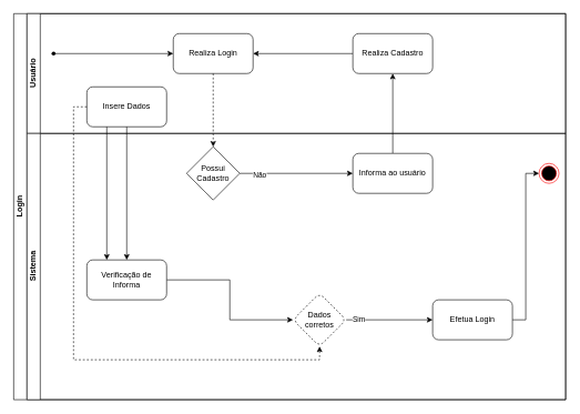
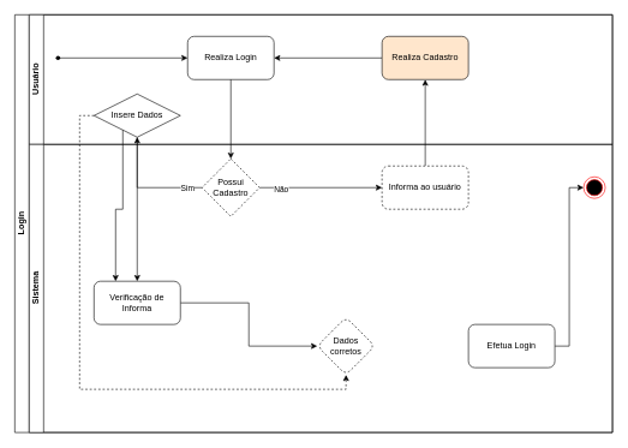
  <mxCell id="0" />
  <mxCell id="1" parent="0" />
  <mxCell id="2" value="Login" style="swimlane;childLayout=stackLayout;resizeParent=1;resizeParentMax=0;horizontal=0;startSize=20;horizontalStack=0;html=1;" vertex="1" parent="1"><mxGeometry y="20" width="830" height="580" as="geometry" x="20" /></mxCell>
  <mxCell id="3" value="Usuário" style="swimlane;startSize=20;horizontal=0;html=1;" vertex="1" parent="2"><mxGeometry x="20" width="810" height="180" as="geometry" /></mxCell>
  <mxCell id="4" value="" style="shape=waypoint;sketch=0;fillStyle=solid;size=6;pointerEvents=1;points=[];fillColor=none;resizable=0;rotatable=0;perimeter=centerPerimeter;snapToPoint=1;" vertex="1" parent="3"><mxGeometry x="30" y="50" width="20" height="20" as="geometry" /></mxCell>
  <mxCell id="5" value="Sistema" style="swimlane;startSize=20;horizontal=0;html=1;" vertex="1" parent="2"><mxGeometry x="20" y="180" width="810" height="400" as="geometry" /></mxCell>
  <mxCell id="6" value="Realiza Login" style="rounded=1;whiteSpace=wrap;html=1;" vertex="1" parent="5"><mxGeometry x="220" y="-150" width="120" height="60" as="geometry" /></mxCell>
  <mxCell id="7" style="edgeStyle=orthogonalEdgeStyle;rounded=0;orthogonalLoop=1;jettySize=auto;html=1;" edge="1" parent="5" source="8" target="6"><mxGeometry relative="1" as="geometry" /></mxCell>
- <mxCell id="8" value="Realiza Cadastro" style="whiteSpace=wrap;html=1;rounded=1;" vertex="1" parent="5"><mxGeometry x="490" y="-150" width="120" height="60" as="geometry" /></mxCell>
- <mxCell id="9" value="Insere Dados" style="rounded=1;whiteSpace=wrap;html=1;" vertex="1" parent="5"><mxGeometry x="90" y="-70" width="120" height="60" as="geometry" /></mxCell>
- <mxCell id="10" style="edgeStyle=orthogonalEdgeStyle;rounded=0;orthogonalLoop=1;jettySize=auto;html=1;dashed=1;" edge="1" parent="5" source="6" target="16"><mxGeometry relative="1" as="geometry" /></mxCell>
+ <mxCell id="8" value="Realiza Cadastro" style="whiteSpace=wrap;html=1;rounded=1;fillColor=#ffe6cc;" vertex="1" parent="5"><mxGeometry x="490" y="-150" width="120" height="60" as="geometry" /></mxCell>
+ <mxCell id="9" value="Insere Dados" style="rhombus;whiteSpace=wrap;html=1;" vertex="1" parent="5"><mxGeometry x="90" y="-70" width="120" height="60" as="geometry" /></mxCell>
+ <mxCell id="10" style="edgeStyle=orthogonalEdgeStyle;rounded=0;orthogonalLoop=1;jettySize=auto;html=1;" edge="1" parent="5" source="6" target="16"><mxGeometry relative="1" as="geometry" /></mxCell>
  <mxCell id="11" value="" style="edgeStyle=orthogonalEdgeStyle;rounded=0;orthogonalLoop=1;jettySize=auto;html=1;" edge="1" parent="5" source="19" target="8"><mxGeometry relative="1" as="geometry" /></mxCell>
  <mxCell id="12" style="edgeStyle=orthogonalEdgeStyle;rounded=0;orthogonalLoop=1;jettySize=auto;html=1;entryX=0.5;entryY=1;entryDx=0;entryDy=0;exitX=0;exitY=0.5;exitDx=0;exitDy=0;dashed=1;" edge="1" parent="5" source="9" target="24"><mxGeometry relative="1" as="geometry" /></mxCell>
  <mxCell id="13" value="" style="ellipse;html=1;shape=endState;fillColor=#000000;strokeColor=#ff0000;" vertex="1" parent="5"><mxGeometry x="770" y="45" width="30" height="30" as="geometry" /></mxCell>
  <mxCell id="14" style="edgeStyle=orthogonalEdgeStyle;rounded=0;orthogonalLoop=1;jettySize=auto;html=1;" edge="1" parent="5" source="16" target="19"><mxGeometry relative="1" as="geometry" /></mxCell>
  <mxCell id="15" value="Não" style="edgeLabel;html=1;align=center;verticalAlign=middle;resizable=0;points=[];" vertex="1" connectable="0" parent="14"><mxGeometry x="-0.66" y="-2" relative="1" as="geometry"><mxPoint as="offset" /></mxGeometry></mxCell>
- <mxCell id="16" value="Possui Cadastro" style="rhombus;whiteSpace=wrap;html=1;" vertex="1" parent="5"><mxGeometry x="240" y="20" width="80" height="80" as="geometry" /></mxCell>
+ <mxCell id="16" value="Possui Cadastro" style="rhombus;whiteSpace=wrap;html=1;dashed=1;" vertex="1" parent="5"><mxGeometry x="240" y="20" width="80" height="80" as="geometry" /></mxCell>
  <mxCell id="17" style="edgeStyle=orthogonalEdgeStyle;rounded=0;orthogonalLoop=1;jettySize=auto;html=1;entryX=0;entryY=0.5;entryDx=0;entryDy=0;" edge="1" parent="5" source="18" target="13"><mxGeometry relative="1" as="geometry" /></mxCell>
  <mxCell id="18" value="Efetua Login" style="rounded=1;whiteSpace=wrap;html=1;" vertex="1" parent="5"><mxGeometry x="610" y="250" width="120" height="60" as="geometry" /></mxCell>
- <mxCell id="19" value="Informa ao usuário" style="rounded=1;whiteSpace=wrap;html=1;" vertex="1" parent="5"><mxGeometry x="490" y="30" width="120" height="60" as="geometry" /></mxCell>
+ <mxCell id="19" value="Informa ao usuário" style="rounded=1;whiteSpace=wrap;html=1;dashed=1;" vertex="1" parent="5"><mxGeometry x="490" y="30" width="120" height="60" as="geometry" /></mxCell>
  <mxCell id="20" value="" style="edgeStyle=orthogonalEdgeStyle;rounded=0;orthogonalLoop=1;jettySize=auto;html=1;" edge="1" parent="5" source="21" target="24"><mxGeometry relative="1" as="geometry" /></mxCell>
  <mxCell id="21" value="Verificação de Informa" style="rounded=1;whiteSpace=wrap;html=1;" vertex="1" parent="5"><mxGeometry x="90" y="190" width="120" height="60" as="geometry" /></mxCell>
- <mxCell id="22" style="edgeStyle=orthogonalEdgeStyle;rounded=0;orthogonalLoop=1;jettySize=auto;html=1;" edge="1" parent="5" source="24" target="18"><mxGeometry relative="1" as="geometry" /></mxCell>
- <mxCell id="23" value="Sim" style="edgeLabel;html=1;align=center;verticalAlign=middle;resizable=0;points=[];" vertex="1" connectable="0" parent="22"><mxGeometry x="-0.717" y="1" relative="1" as="geometry"><mxPoint as="offset" /></mxGeometry></mxCell>
  <mxCell id="24" value="Dados corretos" style="rhombus;whiteSpace=wrap;html=1;rounded=1;dashed=1;" vertex="1" parent="5"><mxGeometry x="400" y="240" width="80" height="80" as="geometry" /></mxCell>
+ <mxCell id="25" style="edgeStyle=orthogonalEdgeStyle;rounded=0;orthogonalLoop=1;jettySize=auto;html=1;exitX=0;exitY=0.5;exitDx=0;exitDy=0;" edge="1" parent="5" source="16" target="9"><mxGeometry relative="1" as="geometry" /></mxCell>
+ <mxCell id="26" value="Sim" style="edgeLabel;html=1;align=center;verticalAlign=middle;resizable=0;points=[];" vertex="1" connectable="0" parent="25"><mxGeometry x="-0.733" relative="1" as="geometry"><mxPoint as="offset" /></mxGeometry></mxCell>
  <mxCell id="27" style="edgeStyle=orthogonalEdgeStyle;rounded=0;orthogonalLoop=1;jettySize=auto;html=1;" edge="1" parent="5" source="9" target="21"><mxGeometry relative="1" as="geometry" /></mxCell>
  <mxCell id="28" style="edgeStyle=orthogonalEdgeStyle;rounded=0;orthogonalLoop=1;jettySize=auto;html=1;exitX=0.25;exitY=1;exitDx=0;exitDy=0;entryX=0.25;entryY=0;entryDx=0;entryDy=0;" edge="1" parent="5" source="9" target="21"><mxGeometry relative="1" as="geometry" /></mxCell>
  <mxCell id="29" style="edgeStyle=orthogonalEdgeStyle;rounded=0;orthogonalLoop=1;jettySize=auto;html=1;exitX=1.1;exitY=0.4;exitDx=0;exitDy=0;exitPerimeter=0;" edge="1" parent="2" source="4" target="6"><mxGeometry relative="1" as="geometry"><mxPoint x="110" y="60" as="sourcePoint" /></mxGeometry></mxCell>
